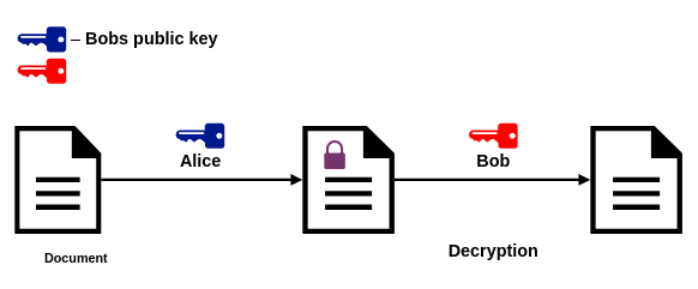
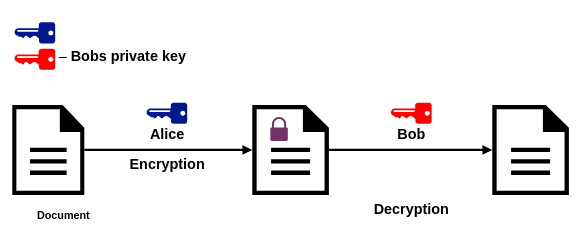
  <mxCell id="0" />
  <mxCell id="1" parent="0" />
  <mxCell id="2" value="" style="pointerEvents=1;shadow=0;dashed=0;html=1;strokeColor=none;labelPosition=center;verticalLabelPosition=bottom;verticalAlign=top;outlineConnect=0;align=center;shape=mxgraph.office.concepts.document;fillColor=#000000;" parent="1" vertex="1"><mxGeometry x="420" y="174" width="127.66" height="150" as="geometry" /></mxCell>
  <mxCell id="3" value="" style="pointerEvents=1;shadow=0;dashed=0;html=1;strokeColor=none;labelPosition=center;verticalLabelPosition=bottom;verticalAlign=top;outlineConnect=0;align=center;shape=mxgraph.office.security.lock_protected;fillColor=#753469;" parent="1" vertex="1"><mxGeometry x="450" y="194" width="29.23" height="40" as="geometry" /></mxCell>
  <mxCell id="4" style="edgeStyle=orthogonalEdgeStyle;rounded=0;orthogonalLoop=1;jettySize=auto;html=1;strokeColor=#000000;strokeWidth=4;endArrow=block;endFill=1;" parent="1" source="2" target="5" edge="1"><mxGeometry relative="1" as="geometry" /></mxCell>
  <mxCell id="5" value="" style="pointerEvents=1;shadow=0;dashed=0;html=1;strokeColor=none;fillColor=#000000;labelPosition=center;verticalLabelPosition=bottom;verticalAlign=top;outlineConnect=0;align=center;shape=mxgraph.office.concepts.document;" parent="1" vertex="1"><mxGeometry x="820" y="174" width="127.66" height="150" as="geometry" /></mxCell>
  <mxCell id="6" style="edgeStyle=orthogonalEdgeStyle;rounded=0;orthogonalLoop=1;jettySize=auto;html=1;strokeWidth=4;strokeColor=#000000;endArrow=block;endFill=1;" parent="1" source="7" target="2" edge="1"><mxGeometry relative="1" as="geometry" /></mxCell>
  <mxCell id="7" value="" style="pointerEvents=1;shadow=0;dashed=0;html=1;strokeColor=none;fillColor=#000000;labelPosition=center;verticalLabelPosition=bottom;verticalAlign=top;outlineConnect=0;align=center;shape=mxgraph.office.concepts.document;" parent="1" vertex="1"><mxGeometry x="20" y="174" width="120" height="150" as="geometry" /></mxCell>
  <mxCell id="8" value="" style="aspect=fixed;pointerEvents=1;shadow=0;dashed=0;html=1;strokeColor=none;labelPosition=center;verticalLabelPosition=bottom;verticalAlign=top;align=center;shape=mxgraph.mscae.enterprise.key_permissions;rotation=90;fillColor=#00188D;" parent="1" vertex="1"><mxGeometry x="260" y="154" width="35.23" height="67.75" as="geometry" /></mxCell>
  <mxCell id="9" value="&lt;font size=&quot;1&quot;&gt;&lt;b style=&quot;font-size: 24px;&quot;&gt;Alice&lt;/b&gt;&lt;/font&gt;" style="text;html=1;align=center;verticalAlign=middle;resizable=0;points=[];autosize=1;strokeWidth=1;" parent="1" vertex="1"><mxGeometry x="237.62" y="204" width="80" height="40" as="geometry" /></mxCell>
+ <mxCell id="10" value="&lt;b&gt;&lt;font style=&quot;font-size: 24px&quot;&gt;Encryption&lt;/font&gt;&lt;/b&gt;" style="text;html=1;align=center;verticalAlign=middle;resizable=0;points=[];autosize=1;" parent="1" vertex="1"><mxGeometry x="202.62" y="254" width="150" height="40" as="geometry" /></mxCell>
  <mxCell id="11" value="" style="aspect=fixed;pointerEvents=1;shadow=0;dashed=0;html=1;strokeColor=none;labelPosition=center;verticalLabelPosition=bottom;verticalAlign=top;align=center;shape=mxgraph.mscae.enterprise.key_permissions;rotation=90;fillColor=#FF0000;" parent="1" vertex="1"><mxGeometry x="667.38" y="154" width="35.23" height="67.75" as="geometry" /></mxCell>
  <mxCell id="12" value="&lt;font size=&quot;1&quot;&gt;&lt;b style=&quot;font-size: 24px;&quot;&gt;Bob&lt;/b&gt;&lt;/font&gt;" style="text;html=1;align=center;verticalAlign=middle;resizable=0;points=[];autosize=1;strokeWidth=1;" parent="1" vertex="1"><mxGeometry x="650" y="204" width="70" height="40" as="geometry" /></mxCell>
  <mxCell id="13" value="&lt;b&gt;&lt;font style=&quot;font-size: 24px&quot;&gt;Decryption&lt;/font&gt;&lt;/b&gt;" style="text;html=1;align=center;verticalAlign=middle;resizable=0;points=[];autosize=1;" parent="1" vertex="1"><mxGeometry x="610" y="329" width="150" height="40" as="geometry" /></mxCell>
  <mxCell id="14" value="" style="aspect=fixed;pointerEvents=1;shadow=0;dashed=0;html=1;strokeColor=none;labelPosition=center;verticalLabelPosition=bottom;verticalAlign=top;align=center;shape=mxgraph.mscae.enterprise.key_permissions;rotation=90;fillColor=#FF0000;" parent="1" vertex="1"><mxGeometry x="40" y="64" width="35.23" height="67.75" as="geometry" /></mxCell>
+ <mxCell id="15" value="&lt;span style=&quot;font-size: 24px;&quot;&gt;&lt;b style=&quot;&quot;&gt;&amp;nbsp;&lt;/b&gt;&lt;/span&gt;&lt;span style=&quot;left: 210.055px; top: 904.195px; font-family: sans-serif; transform: scaleX(0.969);&quot;&gt;&lt;font style=&quot;font-size: 24px&quot;&gt;–&lt;/font&gt;&lt;/span&gt;&lt;span style=&quot;font-size: 24px;&quot;&gt;&lt;b style=&quot;&quot;&gt;&amp;nbsp;Bobs private key&lt;/b&gt;&lt;/span&gt;" style="text;html=1;align=center;verticalAlign=middle;resizable=0;points=[];autosize=1;strokeWidth=1;" parent="1" vertex="1"><mxGeometry x="80" y="74.01" width="240" height="40" as="geometry" /></mxCell>
  <mxCell id="16" value="&lt;b&gt;&lt;font style=&quot;font-size: 18px;&quot;&gt;Document&lt;/font&gt;&lt;br&gt;&lt;/b&gt;" style="text;html=1;align=center;verticalAlign=middle;resizable=0;points=[];autosize=1;" parent="1" vertex="1"><mxGeometry x="50" y="339" width="110" height="40" as="geometry" /></mxCell>
  <mxCell id="17" value="" style="aspect=fixed;pointerEvents=1;shadow=0;dashed=0;html=1;strokeColor=none;labelPosition=center;verticalLabelPosition=bottom;verticalAlign=top;align=center;shape=mxgraph.mscae.enterprise.key_permissions;rotation=90;fillColor=#00188D;" parent="1" vertex="1"><mxGeometry x="40" y="20.13" width="35.23" height="67.75" as="geometry" /></mxCell>
- <mxCell id="18" value="&lt;span style=&quot;font-size: 24px;&quot;&gt;&lt;b style=&quot;&quot;&gt;&amp;nbsp;&lt;/b&gt;&lt;/span&gt;&lt;span style=&quot;left: 210.055px; top: 904.195px; font-family: sans-serif; transform: scaleX(0.969);&quot;&gt;&lt;font style=&quot;font-size: 24px&quot;&gt;–&lt;/font&gt;&lt;/span&gt;&lt;span style=&quot;font-size: 24px;&quot;&gt;&lt;b style=&quot;&quot;&gt;&amp;nbsp;Bobs public key&amp;nbsp;&lt;/b&gt;&lt;/span&gt;" style="text;html=1;align=center;verticalAlign=middle;resizable=0;points=[];autosize=1;strokeWidth=1;" parent="1" vertex="1"><mxGeometry x="80" y="34.01" width="240" height="40" as="geometry" /></mxCell>
